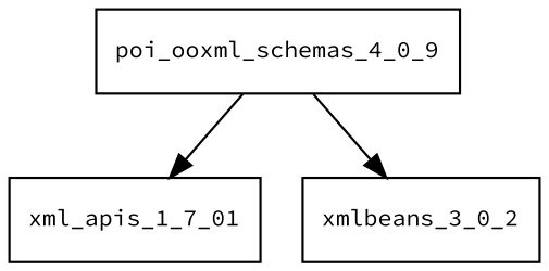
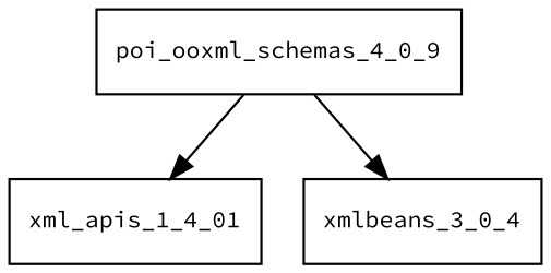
  digraph {
    fontname="Source Code Pro"
    node [fontname="Source Code Pro" fontsize=10.0 shape=box]
    edge [fontname="Source Code Pro"]
    n1 [label=poi_ooxml_schemas_4_0_9]
-   xml_apis_1_4_01 [label=xml_apis_1_7_01]
-   xmlbeans_3_0_2
+   xml_apis_1_4_01
+   xmlbeans_3_0_2 [label=xmlbeans_3_0_4]
    n1 -> xml_apis_1_4_01
    n1 -> xmlbeans_3_0_2
  }
